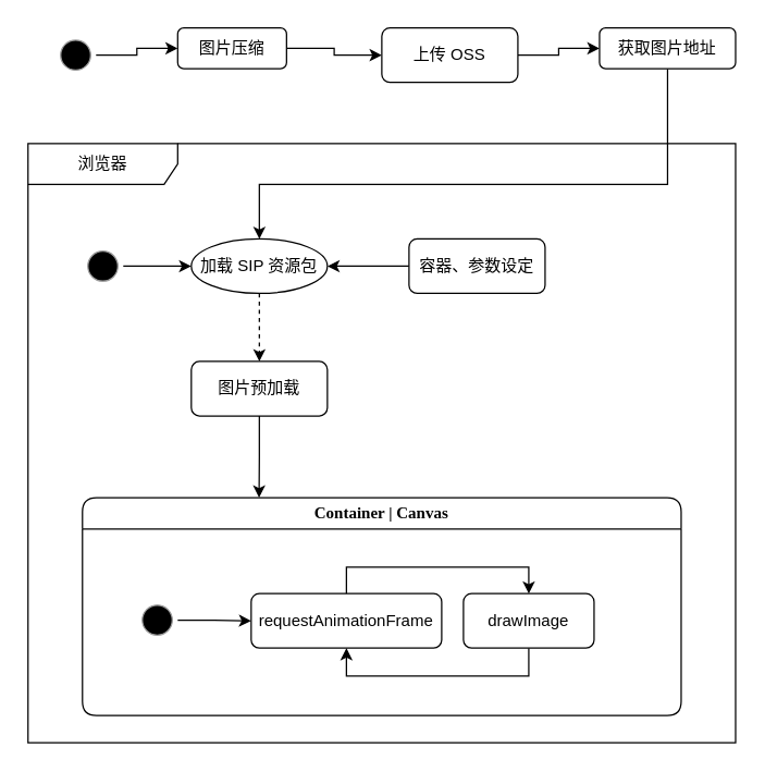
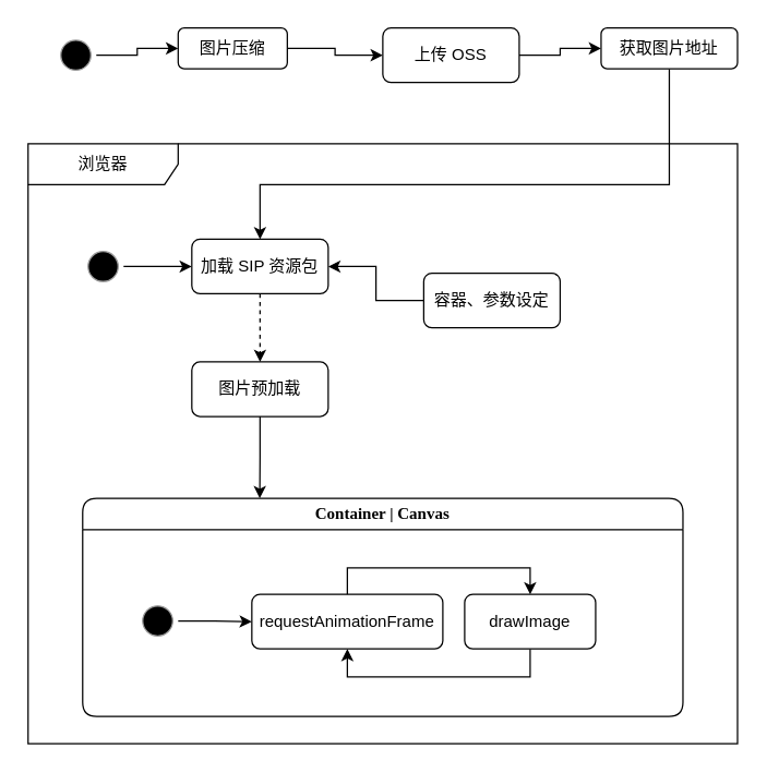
  <mxCell id="0" />
  <mxCell id="1" parent="0" />
  <mxCell id="2" value="浏览器" style="shape=umlFrame;whiteSpace=wrap;html=1;rounded=1;shadow=0;comic=0;labelBackgroundColor=none;strokeWidth=1;fontFamily=Verdana;fontSize=12;align=center;width=110;height=30;" parent="1" vertex="1"><mxGeometry x="20" y="105" width="520" height="440" as="geometry" /></mxCell>
  <mxCell id="3" style="edgeStyle=orthogonalEdgeStyle;rounded=0;orthogonalLoop=1;jettySize=auto;html=1;entryX=0;entryY=0.5;entryDx=0;entryDy=0;" edge="1" parent="1" source="4" target="8"><mxGeometry relative="1" as="geometry" /></mxCell>
  <mxCell id="4" value="" style="ellipse;html=1;shape=startState;fillColor=#000000;rounded=1;shadow=0;comic=0;labelBackgroundColor=none;fontFamily=Verdana;fontSize=12;fontColor=#000000;align=center;direction=south;strokeColor=#999999;" parent="1" vertex="1"><mxGeometry x="40" y="25" width="30" height="30" as="geometry" /></mxCell>
  <mxCell id="5" value="Container | Canvas" style="swimlane;whiteSpace=wrap;html=1;rounded=1;shadow=0;comic=0;labelBackgroundColor=none;strokeWidth=1;fontFamily=Verdana;fontSize=12;align=center;" parent="1" vertex="1"><mxGeometry x="60" y="365" width="440" height="160" as="geometry" /></mxCell>
  <mxCell id="6" value="" style="ellipse;html=1;shape=startState;fillColor=#000000;rounded=1;shadow=0;comic=0;labelBackgroundColor=none;fontFamily=Verdana;fontSize=12;fontColor=#000000;align=center;direction=south;strokeColor=#999999;" parent="5" vertex="1"><mxGeometry x="40" y="75" width="30" height="30" as="geometry" /></mxCell>
  <mxCell id="7" style="edgeStyle=orthogonalEdgeStyle;rounded=0;orthogonalLoop=1;jettySize=auto;html=1;entryX=0;entryY=0.5;entryDx=0;entryDy=0;" edge="1" parent="1" source="8" target="10"><mxGeometry relative="1" as="geometry" /></mxCell>
  <mxCell id="8" value="图片压缩" style="rounded=1;whiteSpace=wrap;html=1;" vertex="1" parent="1"><mxGeometry x="130" y="20" width="80" height="30" as="geometry" /></mxCell>
  <mxCell id="9" style="edgeStyle=orthogonalEdgeStyle;rounded=0;orthogonalLoop=1;jettySize=auto;html=1;entryX=0;entryY=0.5;entryDx=0;entryDy=0;" edge="1" parent="1" source="10" target="12"><mxGeometry relative="1" as="geometry" /></mxCell>
  <mxCell id="10" value="上传 OSS" style="rounded=1;whiteSpace=wrap;html=1;" vertex="1" parent="1"><mxGeometry x="280" y="20" width="100" height="40" as="geometry" /></mxCell>
  <mxCell id="11" style="edgeStyle=orthogonalEdgeStyle;rounded=0;orthogonalLoop=1;jettySize=auto;html=1;exitX=0.5;exitY=1;exitDx=0;exitDy=0;entryX=0.5;entryY=0;entryDx=0;entryDy=0;" edge="1" parent="1" source="12" target="16"><mxGeometry relative="1" as="geometry"><mxPoint x="210" y="225" as="targetPoint" /><Array as="points"><mxPoint x="490" y="135" /><mxPoint x="190" y="135" /></Array></mxGeometry></mxCell>
  <mxCell id="12" value="获取图片地址" style="rounded=1;whiteSpace=wrap;html=1;" vertex="1" parent="1"><mxGeometry x="440" y="20" width="100" height="30" as="geometry" /></mxCell>
  <mxCell id="13" style="edgeStyle=orthogonalEdgeStyle;rounded=0;orthogonalLoop=1;jettySize=auto;html=1;entryX=0;entryY=0.5;entryDx=0;entryDy=0;" edge="1" parent="1" source="14" target="16"><mxGeometry relative="1" as="geometry" /></mxCell>
  <mxCell id="14" value="" style="ellipse;html=1;shape=startState;fillColor=#000000;rounded=1;shadow=0;comic=0;labelBackgroundColor=none;fontFamily=Verdana;fontSize=12;fontColor=#000000;align=center;direction=south;strokeColor=#999999;" vertex="1" parent="1"><mxGeometry x="60" y="180" width="30" height="30" as="geometry" /></mxCell>
  <mxCell id="15" style="edgeStyle=orthogonalEdgeStyle;rounded=0;orthogonalLoop=1;jettySize=auto;html=1;entryX=0.5;entryY=0;entryDx=0;entryDy=0;dashed=1;" edge="1" parent="1" source="16" target="20"><mxGeometry relative="1" as="geometry" /></mxCell>
- <mxCell id="16" value="加载 SIP 资源包" style="ellipse;whiteSpace=wrap;html=1;" vertex="1" parent="1"><mxGeometry x="140" y="175" width="100" height="40" as="geometry" /></mxCell>
+ <mxCell id="16" value="加载 SIP 资源包" style="rounded=1;whiteSpace=wrap;html=1;" vertex="1" parent="1"><mxGeometry x="140" y="175" width="100" height="40" as="geometry" /></mxCell>
  <mxCell id="17" style="edgeStyle=orthogonalEdgeStyle;rounded=0;orthogonalLoop=1;jettySize=auto;html=1;exitX=0;exitY=0.5;exitDx=0;exitDy=0;entryX=1;entryY=0.5;entryDx=0;entryDy=0;" edge="1" parent="1" source="18" target="16"><mxGeometry relative="1" as="geometry" /></mxCell>
- <mxCell id="18" value="容器、参数设定" style="rounded=1;whiteSpace=wrap;html=1;" vertex="1" parent="1"><mxGeometry x="300" y="175" width="100" height="40" as="geometry" /></mxCell>
+ <mxCell id="18" value="容器、参数设定" style="rounded=1;whiteSpace=wrap;html=1;" vertex="1" parent="1"><mxGeometry x="310" y="200" width="100" height="40" as="geometry" /></mxCell>
  <mxCell id="19" style="edgeStyle=orthogonalEdgeStyle;rounded=0;orthogonalLoop=1;jettySize=auto;html=1;exitX=0.5;exitY=1;exitDx=0;exitDy=0;entryX=0.295;entryY=0;entryDx=0;entryDy=0;entryPerimeter=0;" edge="1" parent="1" source="20" target="5"><mxGeometry relative="1" as="geometry" /></mxCell>
  <mxCell id="20" value="图片预加载" style="rounded=1;whiteSpace=wrap;html=1;" vertex="1" parent="1"><mxGeometry x="140" y="265" width="100" height="40" as="geometry" /></mxCell>
  <mxCell id="21" style="edgeStyle=orthogonalEdgeStyle;rounded=0;orthogonalLoop=1;jettySize=auto;html=1;entryX=0.5;entryY=0;entryDx=0;entryDy=0;" edge="1" parent="1" source="22" target="24"><mxGeometry relative="1" as="geometry"><Array as="points"><mxPoint x="254" y="416" /><mxPoint x="388" y="416" /></Array></mxGeometry></mxCell>
  <mxCell id="22" value="requestAnimationFrame" style="rounded=1;whiteSpace=wrap;html=1;" vertex="1" parent="1"><mxGeometry x="184" y="435.5" width="140" height="40" as="geometry" /></mxCell>
  <mxCell id="23" style="edgeStyle=orthogonalEdgeStyle;rounded=0;orthogonalLoop=1;jettySize=auto;html=1;entryX=0.5;entryY=1;entryDx=0;entryDy=0;" edge="1" parent="1" source="24" target="22"><mxGeometry relative="1" as="geometry"><Array as="points"><mxPoint x="388" y="496" /><mxPoint x="254" y="496" /></Array></mxGeometry></mxCell>
  <mxCell id="24" value="drawImage" style="rounded=1;whiteSpace=wrap;html=1;" vertex="1" parent="1"><mxGeometry x="340" y="435.5" width="96" height="40" as="geometry" /></mxCell>
  <mxCell id="25" style="edgeStyle=orthogonalEdgeStyle;rounded=0;orthogonalLoop=1;jettySize=auto;html=1;entryX=0;entryY=0.5;entryDx=0;entryDy=0;" edge="1" parent="1" source="6" target="22"><mxGeometry relative="1" as="geometry" /></mxCell>
